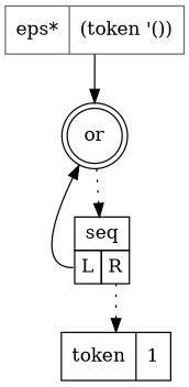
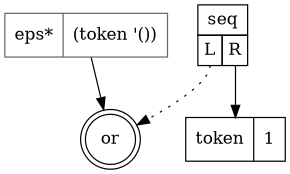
  digraph {
    node [color=black shape=record]
    edge [style=dotted]
    n1 [label=or shape=doublecircle]
    n2 [label=< <table border="0" cellborder="1" cellspacing="0" cellpadding="4"><tr><td colspan="2">seq</td></tr><tr><td port="L">L</td><td port="R">R</td></tr></table>> margin=0 shape=none color=""]
    n3 [label="token | 1"]
    n4 [color=gray40 label="eps* | (token '())"]
-   n1 -> n2
-   n2 -> n1 [style=solid tailport=L]
-   n2 -> n3 [tailport=R]
+   n2 -> n1 [tailport=L]
+   n2 -> n3 [style=solid tailport=R]
    n4 -> n1 [style=solid]
  }
